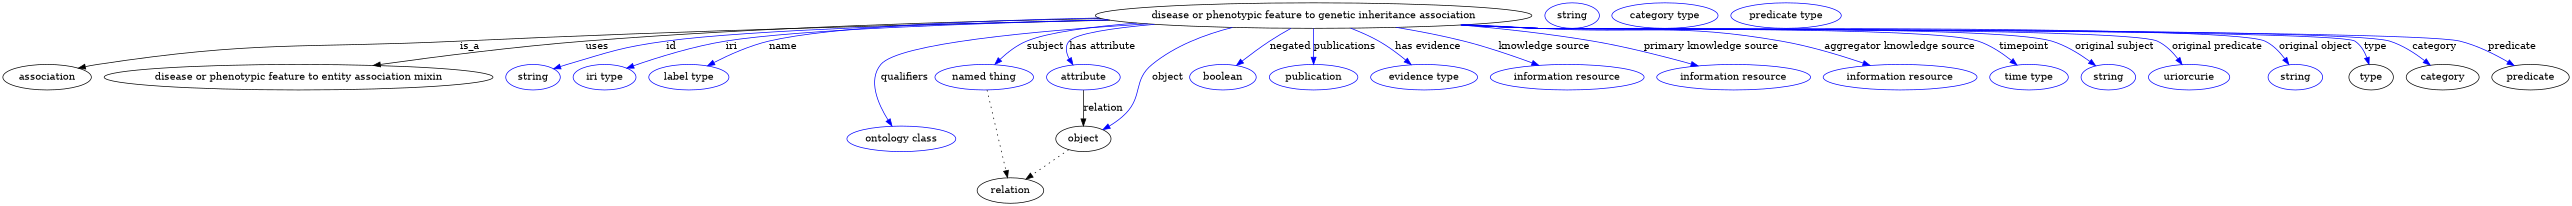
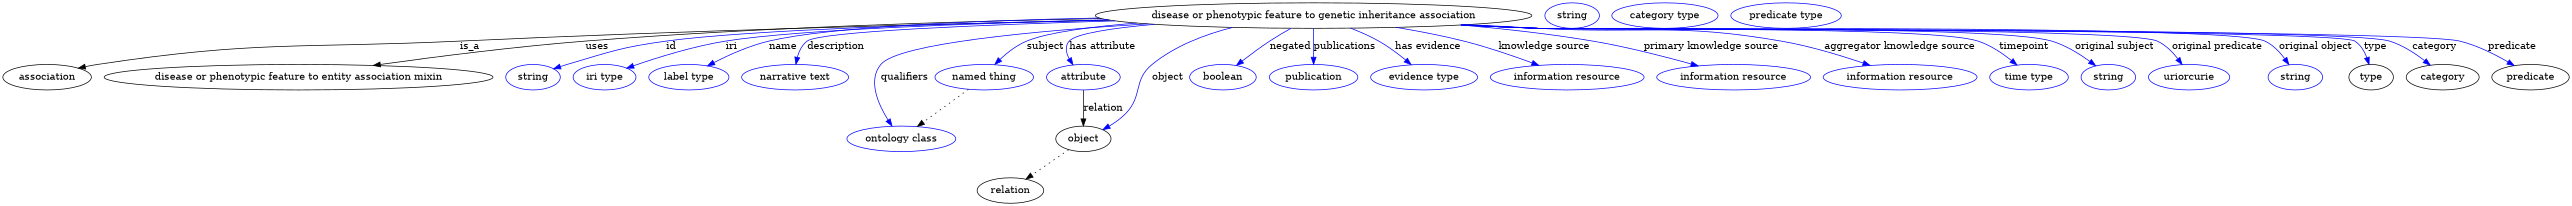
  digraph {
    node [color=blue]
    edge [color=blue style=solid]
    n1 [height=0.5 label="disease or phenotypic feature to genetic inheritance association" width=8.5576 color=""]
    association [height=0.5 width=1.7332 color=""]
    "disease or phenotypic feature to entity association mixin" [height=0.5 width=7.6188 color=""]
    n4 [height=0.5 label=string width=1.0652]
    n5 [height=0.5 label="iri type" width=1.2277]
    n6 [height=0.5 label="label type" width=1.5707]
+   n7 [height=0.5 label="narrative text" width=2.0943]
    n8 [height=0.5 label=attribute width=1.4443]
    n9 [height=0.5 label="named thing" width=1.9318]
    n10 [height=0.5 label=boolean width=1.2999]
    n11 [height=0.5 label="ontology class" width=2.1304]
    n12 [height=0.5 label=publication width=1.7332]
    n13 [height=0.5 label="evidence type" width=2.0943]
    n14 [height=0.5 label="information resource" width=3.015]
    n15 [height=0.5 label="information resource" width=3.015]
    n16 [height=0.5 label="information resource" width=3.015]
    n17 [height=0.5 label="time type" width=1.5346]
    n18 [height=0.5 label=string width=1.0652]
    n19 [height=0.5 label=uriorcurie width=1.5887]
    n20 [height=0.5 label=string width=1.0652]
    type [height=0.5 width=0.86659 color=""]
    category [height=0.5 width=1.4263 color=""]
    predicate [height=0.5 width=1.5165 color=""]
    object [height=0.5 width=1.0832 color=""]
    relation [height=0.5 width=1.2999 color=""]
    n26 [height=0.5 label=string width=1.0652]
    n27 [height=0.5 label="category type" width=2.0762]
    n28 [height=0.5 label="predicate type" width=2.1665]
    n1 -> association [label=is_a color="" style=""]
    n1 -> "disease or phenotypic feature to entity association mixin" [label=uses color="" style=""]
    n1 -> n4 [label=id]
    n1 -> n5 [label=iri]
    n1 -> n6 [label=name]
+   n1 -> n7 [label=description]
    n1 -> n8 [label="has attribute"]
    n1 -> n9 [label=subject]
    n1 -> n10 [label=negated]
    n1 -> n11 [label=qualifiers]
    n1 -> n12 [label=publications]
    n1 -> n13 [label="has evidence"]
    n1 -> n14 [label="knowledge source"]
    n1 -> n15 [label="primary knowledge source"]
    n1 -> n16 [label="aggregator knowledge source"]
    n1 -> n17 [label=timepoint]
    n1 -> n18 [label="original subject"]
    n1 -> n19 [label="original predicate"]
    n1 -> n20 [label="original object"]
    n1 -> type [label=type]
    n1 -> category [label=category]
    n1 -> predicate [label=predicate]
    n1 -> object [label=object]
    n8 -> object [label=relation color="" style=""]
-   n9 -> relation [style=dotted color=""]
+   n9 -> n11 [style=dotted color=""]
    object -> relation [style=dotted color=""]
  }
